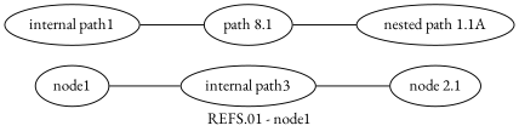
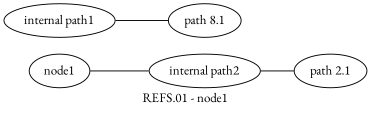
  graph {
    fontname="EB Garamond"
    label="REFS.01 - node1"
    rankdir=LR
    node [fontname="EB Garamond"]
    edge [fontname="EB Garamond"]
    n1 [label=node1]
-   n2 [label="internal path3"]
+   n2 [label="internal path2"]
    n3 [label="internal path1"]
    n4 [label="path 8.1"]
-   n5 [label="node 2.1"]
-   n6 [label="nested path 1.1A"]
+   n5 [label="path 2.1"]
    n1 -- n2
    n2 -- n5
    n3 -- n4
-   n4 -- n6
  }
